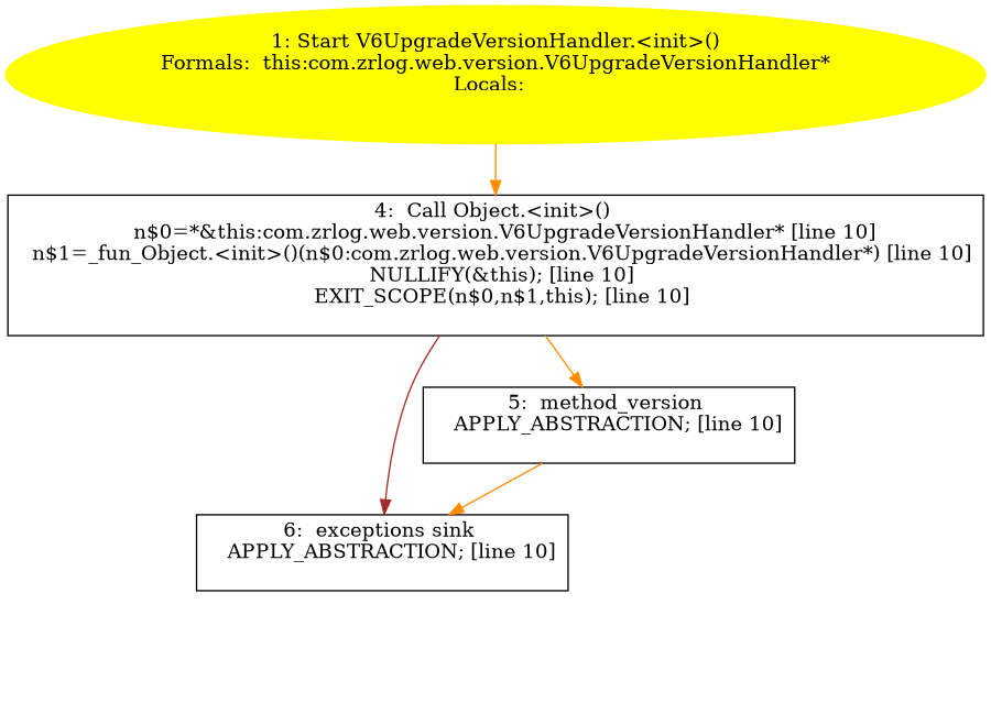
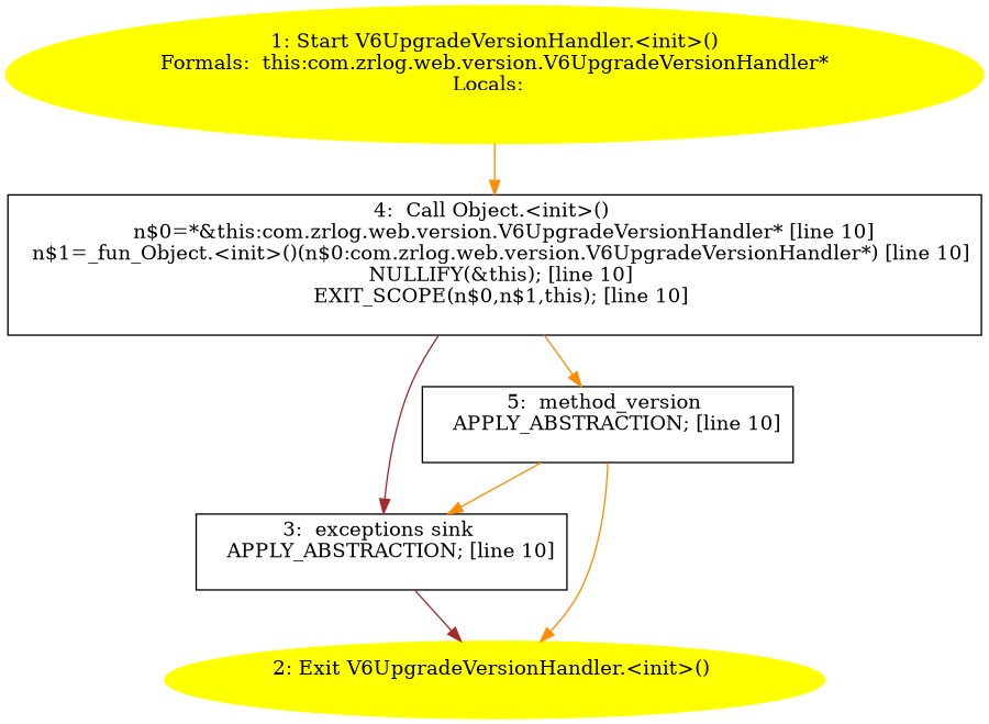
  digraph {
    node [shape=box]
    edge [color=darkorange]
    n1 [color=yellow label="1: Start V6UpgradeVersionHandler.<init>()\nFormals:  this:com.zrlog.web.version.V6UpgradeVersionHandler*\nLocals:  \n  " style=filled shape=""]
    n2 [label="4:  Call Object.<init>() \n   n$0=*&this:com.zrlog.web.version.V6UpgradeVersionHandler* [line 10]\n  n$1=_fun_Object.<init>()(n$0:com.zrlog.web.version.V6UpgradeVersionHandler*) [line 10]\n  NULLIFY(&this); [line 10]\n  EXIT_SCOPE(n$0,n$1,this); [line 10]\n "]
-   n3 [label="6:  exceptions sink \n   APPLY_ABSTRACTION; [line 10]\n "]
+   n3 [label="3:  exceptions sink \n   APPLY_ABSTRACTION; [line 10]\n "]
    n4 [label="5:  method_version \n   APPLY_ABSTRACTION; [line 10]\n "]
+   n5 [color=yellow label="2: Exit V6UpgradeVersionHandler.<init>() \n  " style=filled shape=""]
    n1 -> n2
    n2 -> n3 [color=brown]
    n2 -> n4
+   n3 -> n5 [color=brown]
    n4 -> n3
+   n4 -> n5
  }
